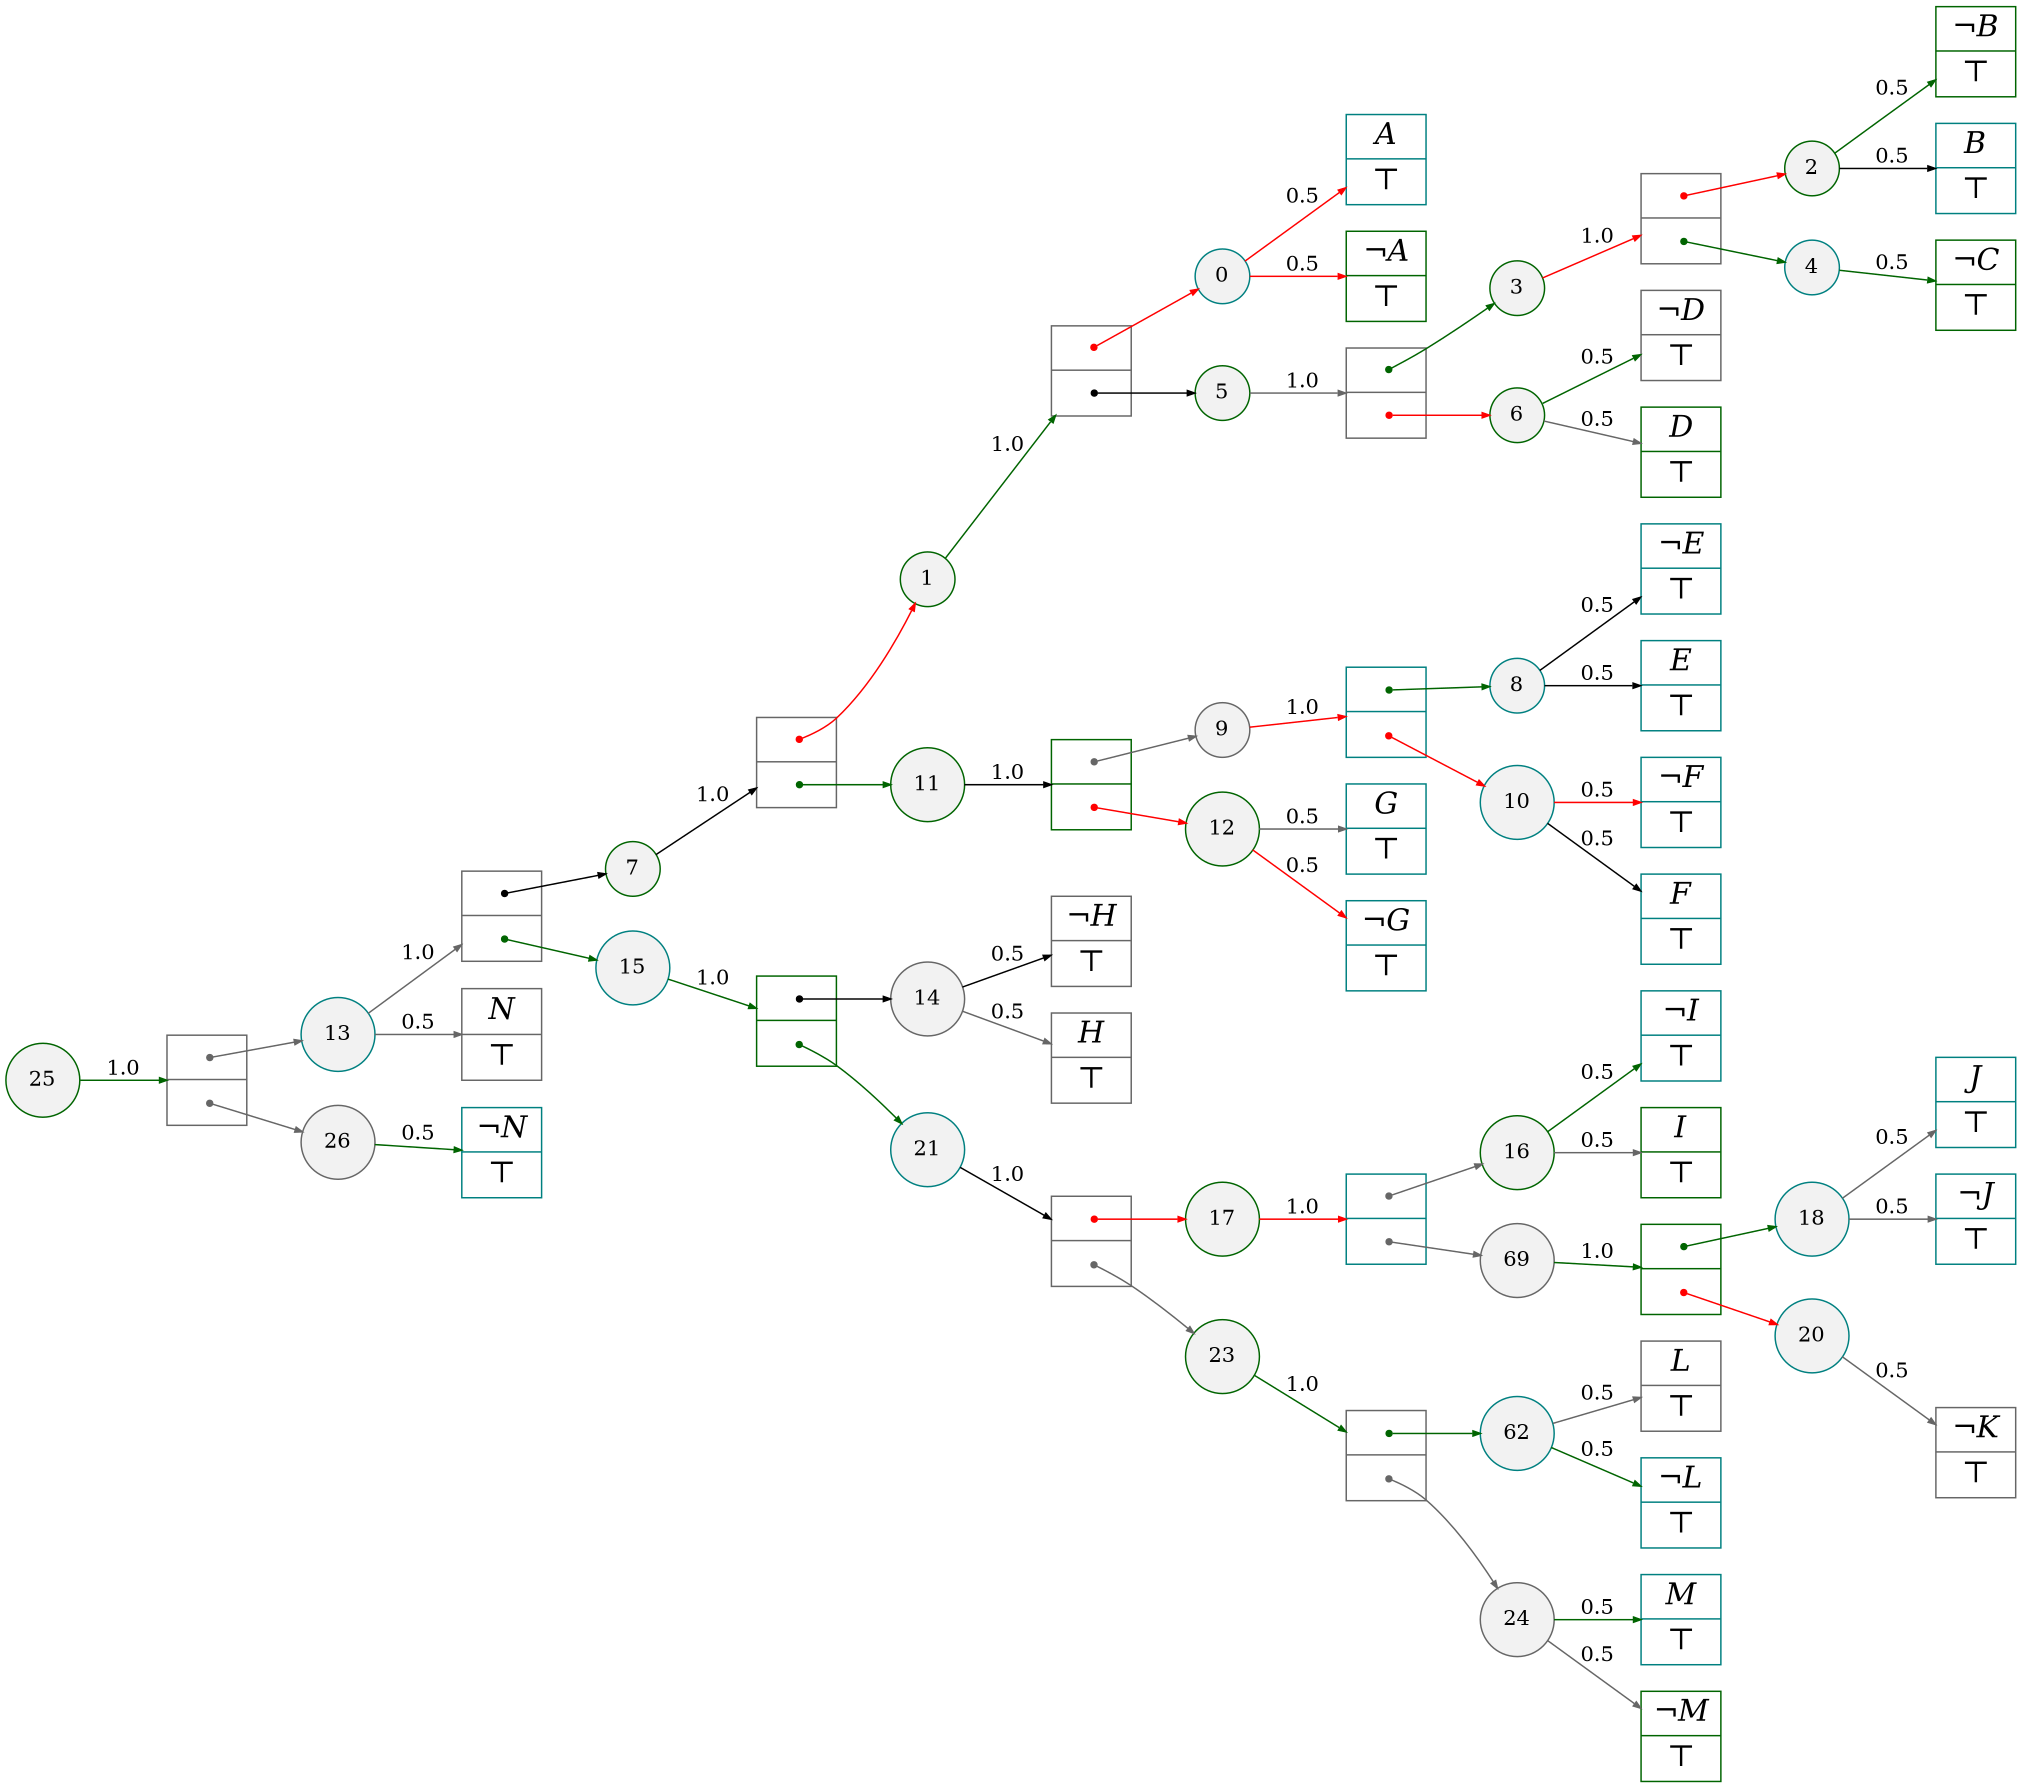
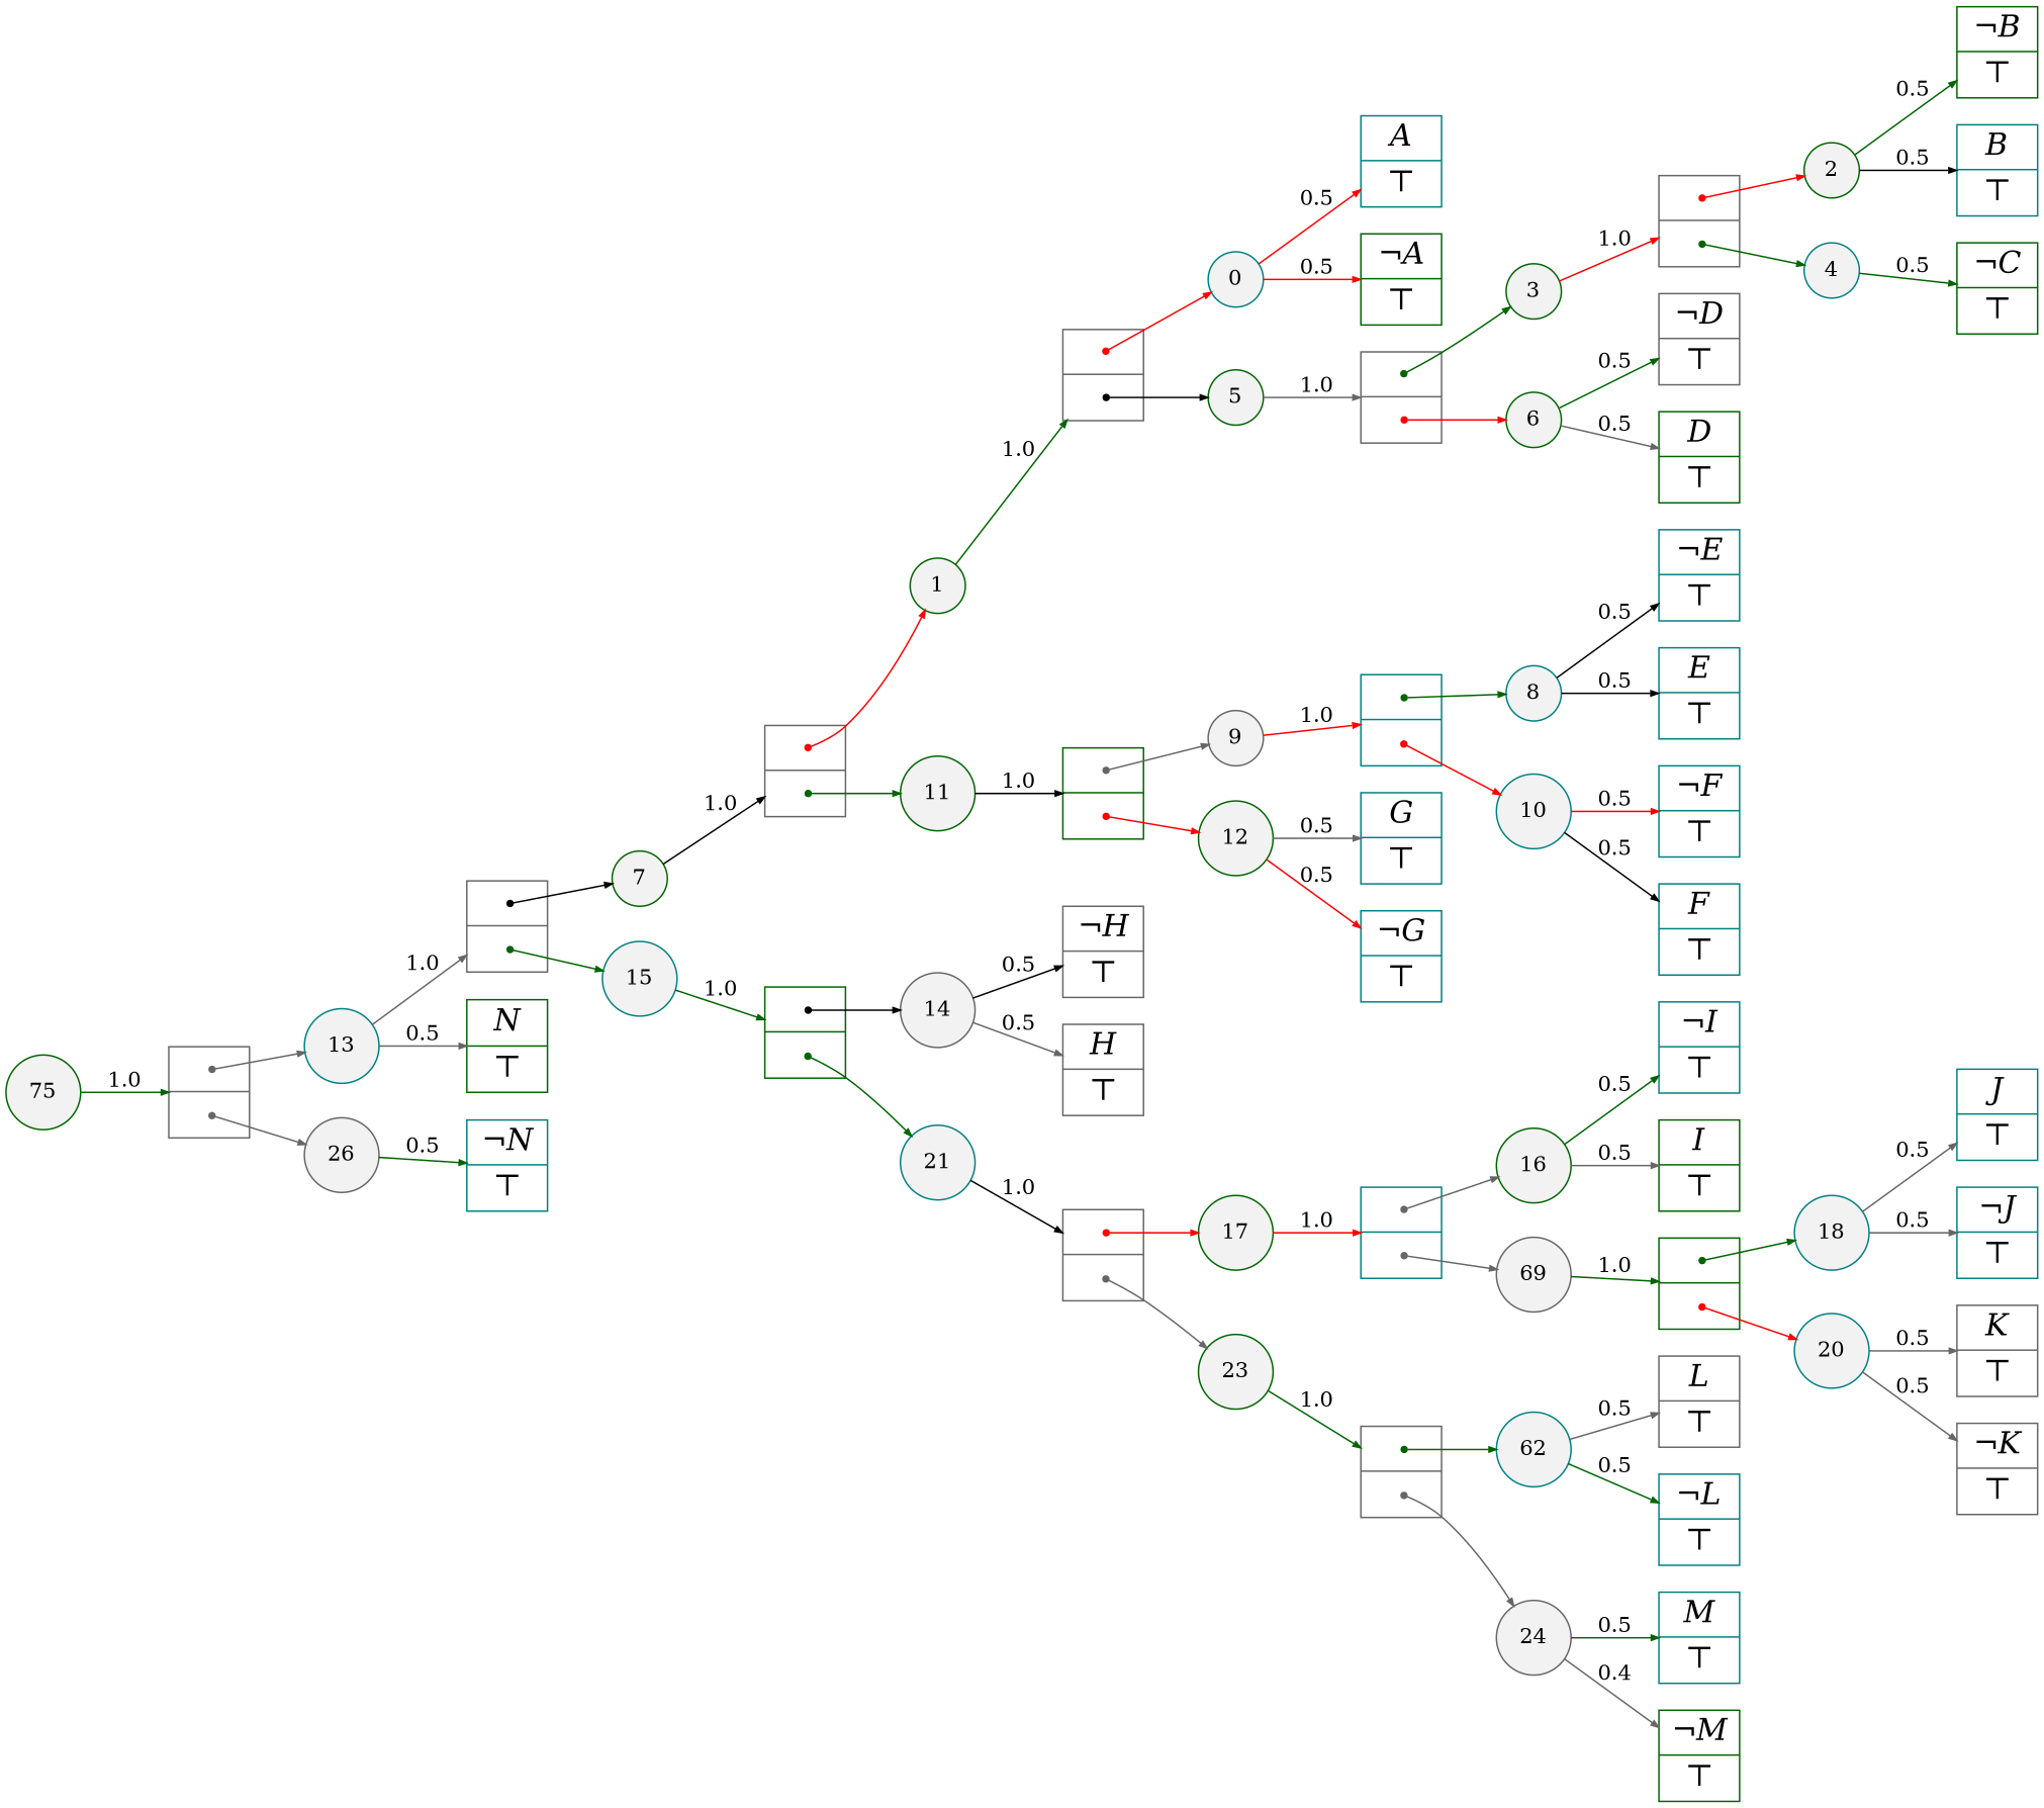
  digraph {
    rankdir=LR
    node [color=teal fillcolor=white shape=record style=filled fixedsize=false fontname="Times-Italic" fontsize=20]
    edge [arrowsize=.50 color=gray40]
    n1 [fillcolor=gray95 height=.25 label=20 shape=circle width=.25 fixedsize="" fontname="" fontsize=""]
+   n2 [color=gray40 height=.30 label="<L>K|<R>&#8868;"]
    n3 [color=gray40 height=.30 label="<L>&not;K|<R>&#8868;"]
    n4 [fillcolor=gray95 height=.25 label=18 shape=circle width=.25 fixedsize="" fontname="" fontsize=""]
    n5 [height=.30 label="<L>J|<R>&#8868;"]
    n6 [height=.30 label="<L>&not;J|<R>&#8868;"]
    n7 [fillcolor=gray95 height=.25 label=4 shape=circle width=.25 fixedsize="" fontname="" fontsize=""]
    n8 [color=darkgreen height=.30 label="<L>&not;C|<R>&#8868;"]
    n9 [color=darkgreen fillcolor=gray95 height=.25 label=2 shape=circle width=.25 fixedsize="" fontname="" fontsize=""]
    n10 [height=.30 label="<L>B|<R>&#8868;"]
    n11 [color=darkgreen height=.30 label="<L>&not;B|<R>&#8868;"]
    n12 [color=gray40 fillcolor=gray95 height=.25 label=24 shape=circle width=.25 fixedsize="" fontname="" fontsize=""]
    n13 [height=.30 label="<L>M|<R>&#8868;"]
    n14 [color=darkgreen height=.30 label="<L>&not;M|<R>&#8868;"]
    n15 [fillcolor=gray95 height=.25 label=62 shape=circle width=.25 fixedsize="" fontname="" fontsize=""]
    n16 [color=gray40 height=.30 label="<L>L|<R>&#8868;"]
    n17 [height=.30 label="<L>&not;L|<R>&#8868;"]
    n18 [color=gray40 fillcolor=gray95 height=.25 label=69 shape=circle width=.25 fixedsize="" fontname="" fontsize=""]
    n19 [color=darkgreen height=.30 label="<L>|<R>"]
    n20 [color=darkgreen fillcolor=gray95 height=.25 label=16 shape=circle width=.25 fixedsize="" fontname="" fontsize=""]
    n21 [color=darkgreen height=.30 label="<L>I|<R>&#8868;"]
    n22 [height=.30 label="<L>&not;I|<R>&#8868;"]
    n23 [fillcolor=gray95 height=.25 label=10 shape=circle width=.25 fixedsize="" fontname="" fontsize=""]
    n24 [height=.30 label="<L>F|<R>&#8868;"]
    n25 [height=.30 label="<L>&not;F|<R>&#8868;"]
    n26 [fillcolor=gray95 height=.25 label=8 shape=circle width=.25 fixedsize="" fontname="" fontsize=""]
    n27 [height=.30 label="<L>E|<R>&#8868;"]
    n28 [height=.30 label="<L>&not;E|<R>&#8868;"]
    n29 [color=darkgreen fillcolor=gray95 height=.25 label=6 shape=circle width=.25 fixedsize="" fontname="" fontsize=""]
    n30 [color=darkgreen height=.30 label="<L>D|<R>&#8868;"]
    n31 [color=gray40 height=.30 label="<L>&not;D|<R>&#8868;"]
    n32 [color=darkgreen fillcolor=gray95 height=.25 label=3 shape=circle width=.25 fixedsize="" fontname="" fontsize=""]
    n33 [color=gray40 height=.30 label="<L>|<R>"]
    n34 [color=darkgreen fillcolor=gray95 height=.25 label=23 shape=circle width=.25 fixedsize="" fontname="" fontsize=""]
    n35 [color=gray40 height=.30 label="<L>|<R>"]
    n36 [color=darkgreen fillcolor=gray95 height=.25 label=17 shape=circle width=.25 fixedsize="" fontname="" fontsize=""]
    n37 [height=.30 label="<L>|<R>"]
    n38 [color=darkgreen fillcolor=gray95 height=.25 label=12 shape=circle width=.25 fixedsize="" fontname="" fontsize=""]
    n39 [height=.30 label="<L>G|<R>&#8868;"]
    n40 [height=.30 label="<L>&not;G|<R>&#8868;"]
    n41 [color=gray40 fillcolor=gray95 height=.25 label=9 shape=circle width=.25 fixedsize="" fontname="" fontsize=""]
    n42 [height=.30 label="<L>|<R>"]
    n43 [color=darkgreen fillcolor=gray95 height=.25 label=5 shape=circle width=.25 fixedsize="" fontname="" fontsize=""]
    n44 [color=gray40 height=.30 label="<L>|<R>"]
    n45 [fillcolor=gray95 height=.25 label=0 shape=circle width=.25 fixedsize="" fontname="" fontsize=""]
    n46 [height=.30 label="<L>A|<R>&#8868;"]
    n47 [color=darkgreen height=.30 label="<L>&not;A|<R>&#8868;"]
    n48 [fillcolor=gray95 height=.25 label=21 shape=circle width=.25 fixedsize="" fontname="" fontsize=""]
    n49 [color=gray40 height=.30 label="<L>|<R>"]
    n50 [color=gray40 fillcolor=gray95 height=.25 label=14 shape=circle width=.25 fixedsize="" fontname="" fontsize=""]
    n51 [color=gray40 height=.30 label="<L>H|<R>&#8868;"]
    n52 [color=gray40 height=.30 label="<L>&not;H|<R>&#8868;"]
    n53 [color=darkgreen fillcolor=gray95 height=.25 label=11 shape=circle width=.25 fixedsize="" fontname="" fontsize=""]
    n54 [color=darkgreen height=.30 label="<L>|<R>"]
    n55 [color=darkgreen fillcolor=gray95 height=.25 label=1 shape=circle width=.25 fixedsize="" fontname="" fontsize=""]
    n56 [color=gray40 height=.30 label="<L>|<R>"]
    n57 [fillcolor=gray95 height=.25 label=15 shape=circle width=.25 fixedsize="" fontname="" fontsize=""]
    n58 [color=darkgreen height=.30 label="<L>|<R>"]
    n59 [color=darkgreen fillcolor=gray95 height=.25 label=7 shape=circle width=.25 fixedsize="" fontname="" fontsize=""]
    n60 [color=gray40 height=.30 label="<L>|<R>"]
    n61 [color=gray40 fillcolor=gray95 height=.25 label=26 shape=circle width=.25 fixedsize="" fontname="" fontsize=""]
    n62 [height=.30 label="<L>&not;N|<R>&#8868;"]
-   n63 [color=gray40 height=.30 label="<L>N|<R>&#8868;"]
+   n63 [color=darkgreen height=.30 label="<L>N|<R>&#8868;"]
    n64 [fillcolor=gray95 height=.25 label=13 shape=circle width=.25 fixedsize="" fontname="" fontsize=""]
    n65 [color=gray40 height=.30 label="<L>|<R>"]
-   n66 [color=darkgreen fillcolor=gray95 height=.25 label=25 shape=circle width=.25 fixedsize="" fontname="" fontsize=""]
+   n66 [color=darkgreen fillcolor=gray95 height=.25 label=75 shape=circle width=.25 fixedsize="" fontname="" fontsize=""]
    n67 [color=gray40 height=.30 label="<L>|<R>"]
+   n1 -> n2 [label=0.5]
    n1 -> n3 [label=0.5]
    n4 -> n5 [label=0.5]
    n4 -> n6 [label=0.5]
    n7 -> n8 [color=darkgreen label=0.5]
    n9 -> n10 [color=black label=0.5]
    n9 -> n11 [color=darkgreen label=0.5]
    n12 -> n13 [color=darkgreen label=0.5]
-   n12 -> n14 [label=0.5]
+   n12 -> n14 [label=0.4]
    n15 -> n16 [label=0.5]
    n15 -> n17 [color=darkgreen label=0.5]
    n18 -> n19 [color=darkgreen label=1.0]
    n19 -> n1 [arrowtail=dot color=red dir=both tailclip=false tailport="R:c"]
    n19 -> n4 [arrowtail=dot color=darkgreen dir=both tailclip=false tailport="L:c"]
    n20 -> n21 [label=0.5]
    n20 -> n22 [color=darkgreen label=0.5]
    n23 -> n24 [color=black label=0.5]
    n23 -> n25 [color=red label=0.5]
    n26 -> n27 [color=black label=0.5]
    n26 -> n28 [color=black label=0.5]
    n29 -> n30 [label=0.5]
    n29 -> n31 [color=darkgreen label=0.5]
    n32 -> n33 [color=red label=1.0]
    n33 -> n7 [arrowtail=dot color=darkgreen dir=both tailclip=false tailport="R:c"]
    n33 -> n9 [arrowtail=dot color=red dir=both tailclip=false tailport="L:c"]
    n34 -> n35 [color=darkgreen label=1.0]
    n35 -> n12 [arrowtail=dot dir=both tailclip=false tailport="R:c"]
    n35 -> n15 [arrowtail=dot color=darkgreen dir=both tailclip=false tailport="L:c"]
    n36 -> n37 [color=red label=1.0]
    n37 -> n18 [arrowtail=dot dir=both tailclip=false tailport="R:c"]
    n37 -> n20 [arrowtail=dot dir=both tailclip=false tailport="L:c"]
    n38 -> n39 [label=0.5]
    n38 -> n40 [color=red label=0.5]
    n41 -> n42 [color=red label=1.0]
    n42 -> n23 [arrowtail=dot color=red dir=both tailclip=false tailport="R:c"]
    n42 -> n26 [arrowtail=dot color=darkgreen dir=both tailclip=false tailport="L:c"]
    n43 -> n44 [label=1.0]
    n44 -> n29 [arrowtail=dot color=red dir=both tailclip=false tailport="R:c"]
    n44 -> n32 [arrowtail=dot color=darkgreen dir=both tailclip=false tailport="L:c"]
    n45 -> n46 [color=red label=0.5]
    n45 -> n47 [color=red label=0.5]
    n48 -> n49 [color=black label=1.0]
    n49 -> n34 [arrowtail=dot dir=both tailclip=false tailport="R:c"]
    n49 -> n36 [arrowtail=dot color=red dir=both tailclip=false tailport="L:c"]
    n50 -> n51 [label=0.5]
    n50 -> n52 [color=black label=0.5]
    n53 -> n54 [color=black label=1.0]
    n54 -> n38 [arrowtail=dot color=red dir=both tailclip=false tailport="R:c"]
    n54 -> n41 [arrowtail=dot dir=both tailclip=false tailport="L:c"]
    n55 -> n56 [color=darkgreen label=1.0]
    n56 -> n43 [arrowtail=dot color=black dir=both tailclip=false tailport="R:c"]
    n56 -> n45 [arrowtail=dot color=red dir=both tailclip=false tailport="L:c"]
    n57 -> n58 [color=darkgreen label=1.0]
    n58 -> n48 [arrowtail=dot color=darkgreen dir=both tailclip=false tailport="R:c"]
    n58 -> n50 [arrowtail=dot color=black dir=both tailclip=false tailport="L:c"]
    n59 -> n60 [color=black label=1.0]
    n60 -> n53 [arrowtail=dot color=darkgreen dir=both tailclip=false tailport="R:c"]
    n60 -> n55 [arrowtail=dot color=red dir=both tailclip=false tailport="L:c"]
    n61 -> n62 [color=darkgreen label=0.5]
    n64 -> n63 [label=0.5]
    n64 -> n65 [label=1.0]
    n65 -> n57 [arrowtail=dot color=darkgreen dir=both tailclip=false tailport="R:c"]
    n65 -> n59 [arrowtail=dot color=black dir=both tailclip=false tailport="L:c"]
    n66 -> n67 [color=darkgreen label=1.0]
    n67 -> n61 [arrowtail=dot dir=both tailclip=false tailport="R:c"]
    n67 -> n64 [arrowtail=dot dir=both tailclip=false tailport="L:c"]
  }
